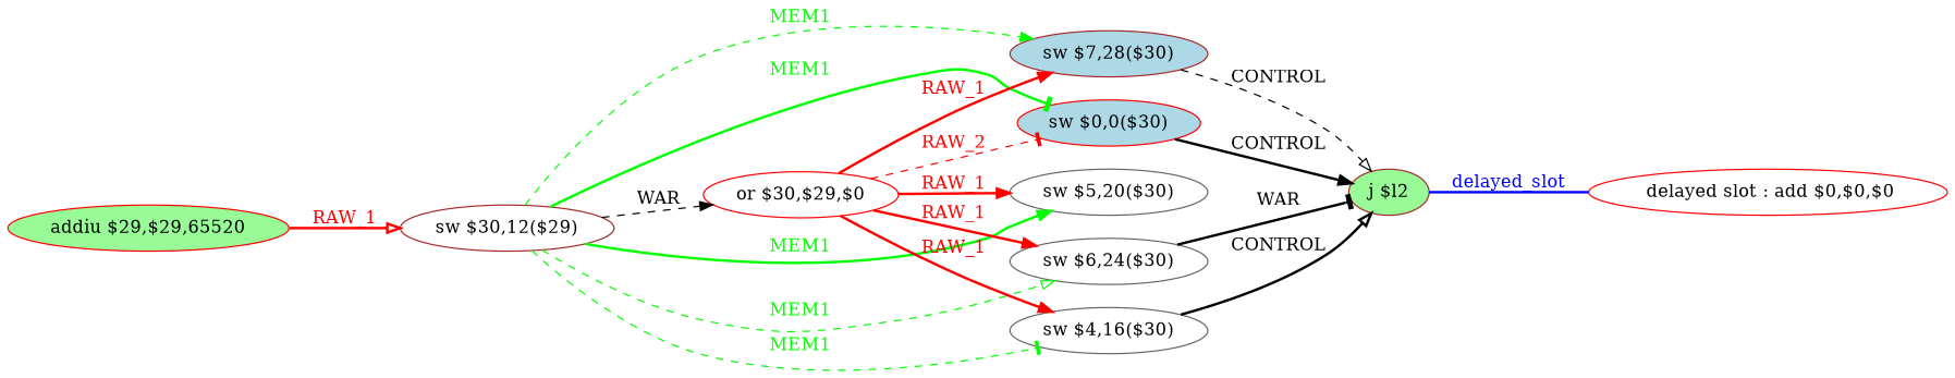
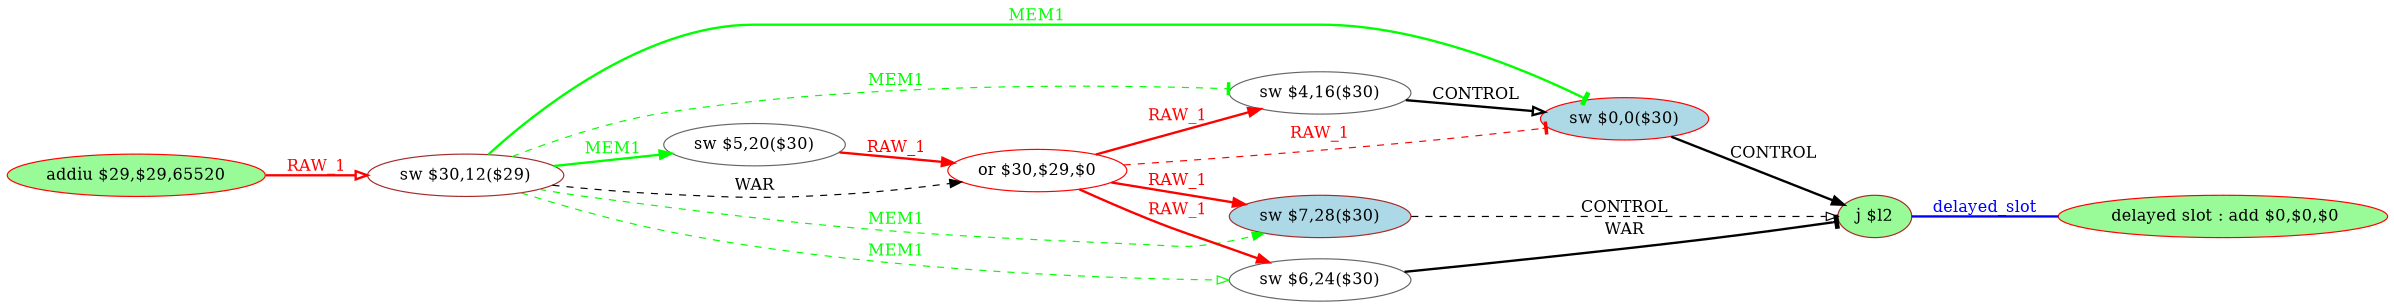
  digraph {
    rankdir=LR
    node [color=red fillcolor=white shape=ellipse style=filled]
    edge [color=red fontcolor=red style=bold arrowhead=normal]
-   n1 [label=" delayed slot : add $0,$0,$0"]
+   n1 [fillcolor=palegreen label=" delayed slot : add $0,$0,$0"]
    n2 [color=brown fillcolor=palegreen label="j $l2"]
    n3 [fillcolor=palegreen label="addiu $29,$29,65520"]
    n4 [color=brown label="sw $30,12($29)"]
    n5 [label="or $30,$29,$0"]
    n6 [fillcolor=lightblue label="sw $0,0($30)"]
    n7 [color=brown fillcolor=lightblue label="sw $7,28($30)"]
    n8 [color=gray40 label="sw $6,24($30)"]
    n9 [color=gray40 label="sw $5,20($30)"]
    n10 [color=gray40 label="sw $4,16($30)"]
    n2 -> n1 [color=blue dir=none fontcolor=blue label=delayed_slot arrowhead=""]
    n3 -> n4 [arrowhead=onormal label=RAW_1]
    n4 -> n5 [label=WAR style=dashed color="" fontcolor=""]
    n4 -> n6 [arrowhead=tee color=green fontcolor=green label=MEM1]
    n4 -> n7 [color=green fontcolor=green label=MEM1 style=dashed]
    n4 -> n8 [arrowhead=onormal color=green fontcolor=green label=MEM1 style=dashed]
    n4 -> n9 [color=green fontcolor=green label=MEM1]
    n4 -> n10 [arrowhead=tee color=green fontcolor=green label=MEM1 style=dashed]
-   n5 -> n6 [arrowhead=tee label=RAW_2 style=dashed]
+   n5 -> n6 [arrowhead=tee label=RAW_1 style=dashed]
    n5 -> n7 [label=RAW_1]
    n5 -> n8 [label=RAW_1]
-   n5 -> n9 [label=RAW_1]
+   n9 -> n5 [label=RAW_1]
    n5 -> n10 [label=RAW_1]
    n6 -> n2 [label=CONTROL color="" fontcolor=""]
    n7 -> n2 [arrowhead=onormal label=CONTROL style=dashed color="" fontcolor=""]
    n8 -> n2 [arrowhead=tee label=WAR color="" fontcolor=""]
-   n10 -> n2 [arrowhead=onormal label=CONTROL color="" fontcolor=""]
+   n10 -> n6 [arrowhead=onormal label=CONTROL color="" fontcolor=""]
  }
